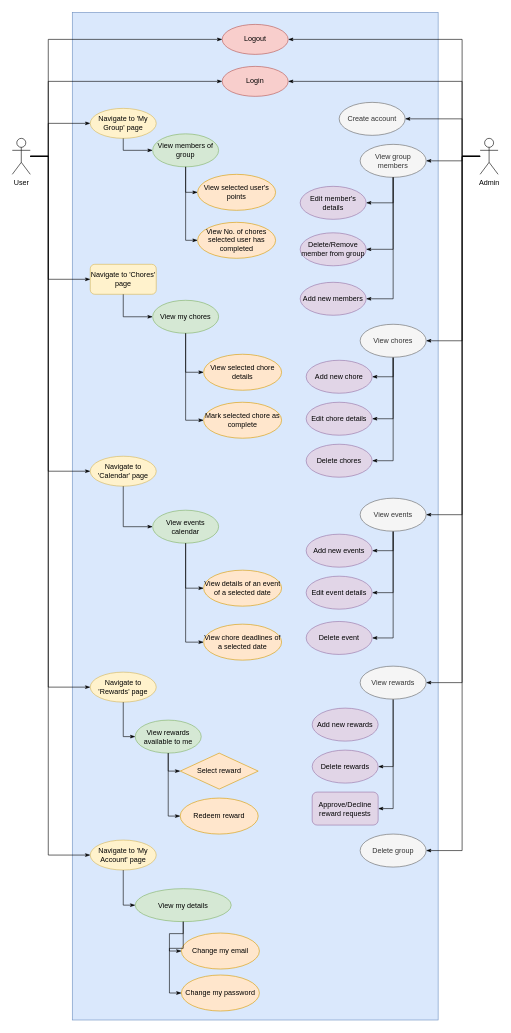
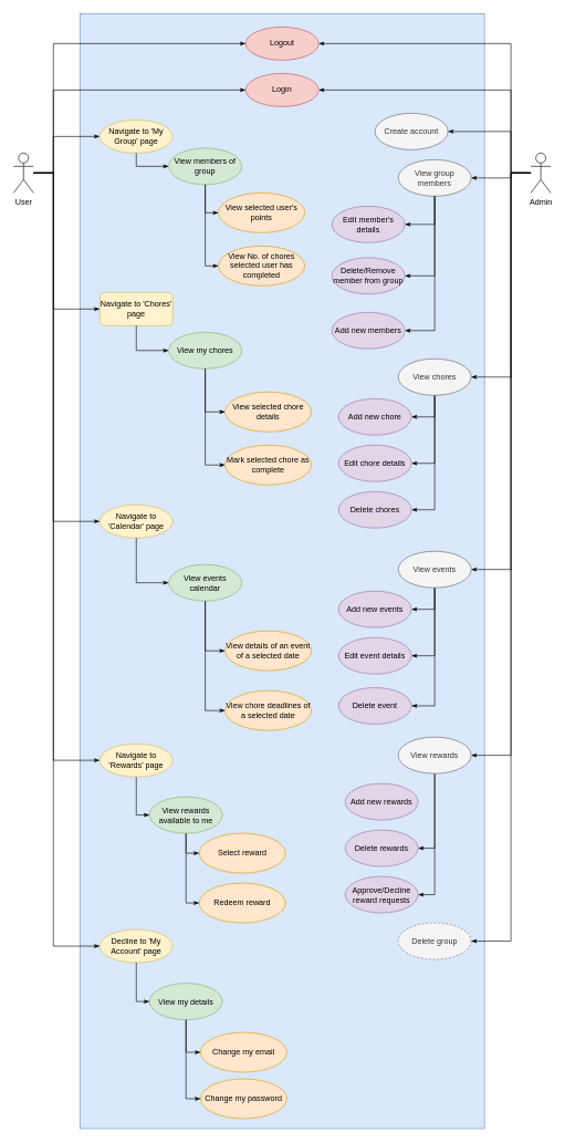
  <mxCell id="0" />
  <mxCell id="1" parent="0" />
  <mxCell id="2" value="" style="rounded=0;whiteSpace=wrap;html=1;fillColor=#dae8fc;strokeColor=#6c8ebf;" vertex="1" parent="1"><mxGeometry x="120" y="20" width="610" height="1680" as="geometry" /></mxCell>
  <mxCell id="3" value="User" style="shape=umlActor;verticalLabelPosition=bottom;verticalAlign=top;html=1;outlineConnect=0;" vertex="1" parent="1"><mxGeometry x="20" y="230" width="30" height="60" as="geometry" /></mxCell>
  <mxCell id="4" value="Logout" style="ellipse;whiteSpace=wrap;html=1;fillColor=#f8cecc;strokeColor=#b85450;" vertex="1" parent="1"><mxGeometry x="370" y="40" width="110" height="50" as="geometry" /></mxCell>
  <mxCell id="5" style="edgeStyle=orthogonalEdgeStyle;rounded=0;orthogonalLoop=1;jettySize=auto;html=1;entryX=0;entryY=0.5;entryDx=0;entryDy=0;endArrow=classicThin;endFill=1;" edge="1" parent="1" source="3" target="4"><mxGeometry x="10" y="-1149" as="geometry"><Array as="points"><mxPoint x="80" y="260" /><mxPoint x="80" y="65" /></Array></mxGeometry></mxCell>
  <mxCell id="6" value="Login" style="ellipse;whiteSpace=wrap;html=1;fillColor=#f8cecc;strokeColor=#b85450;" vertex="1" parent="1"><mxGeometry x="370" y="110" width="110" height="50" as="geometry" /></mxCell>
  <mxCell id="7" style="edgeStyle=orthogonalEdgeStyle;rounded=0;orthogonalLoop=1;jettySize=auto;html=1;entryX=0;entryY=0.5;entryDx=0;entryDy=0;endArrow=classicThin;endFill=1;" edge="1" parent="1" source="3" target="6"><mxGeometry x="10" y="-1149" as="geometry"><Array as="points"><mxPoint x="80" y="260" /><mxPoint x="80" y="135" /></Array></mxGeometry></mxCell>
  <mxCell id="8" value="" style="group" vertex="1" connectable="0" parent="1"><mxGeometry x="150" y="440" width="319" height="290" as="geometry" /></mxCell>
  <mxCell id="9" value="Navigate to 'Chores' page" style="whiteSpace=wrap;html=1;fillColor=#fff2cc;strokeColor=#d6b656;rounded=1;" vertex="1" parent="8"><mxGeometry width="110" height="50" as="geometry" /></mxCell>
  <mxCell id="10" value="View my chores" style="ellipse;whiteSpace=wrap;html=1;fillColor=#d5e8d4;strokeColor=#82b366;" vertex="1" parent="8"><mxGeometry x="104" y="60" width="110" height="55" as="geometry" /></mxCell>
  <mxCell id="11" style="edgeStyle=orthogonalEdgeStyle;rounded=0;orthogonalLoop=1;jettySize=auto;html=1;entryX=0;entryY=0.5;entryDx=0;entryDy=0;endArrow=classicThin;endFill=1;" edge="1" parent="8" source="9" target="10"><mxGeometry relative="1" as="geometry" /></mxCell>
  <mxCell id="12" value="Mark selected chore as complete" style="ellipse;whiteSpace=wrap;html=1;fillColor=#ffe6cc;strokeColor=#d79b00;" vertex="1" parent="8"><mxGeometry x="189" y="230" width="130" height="60" as="geometry" /></mxCell>
  <mxCell id="13" style="edgeStyle=orthogonalEdgeStyle;rounded=0;orthogonalLoop=1;jettySize=auto;html=1;entryX=0;entryY=0.5;entryDx=0;entryDy=0;endArrow=classicThin;endFill=1;" edge="1" parent="8" source="10" target="12"><mxGeometry relative="1" as="geometry" /></mxCell>
  <mxCell id="14" value="View selected chore details" style="ellipse;whiteSpace=wrap;html=1;fillColor=#ffe6cc;strokeColor=#d79b00;" vertex="1" parent="8"><mxGeometry x="189" y="150" width="130" height="60" as="geometry" /></mxCell>
  <mxCell id="15" style="edgeStyle=orthogonalEdgeStyle;rounded=0;orthogonalLoop=1;jettySize=auto;html=1;entryX=0;entryY=0.5;entryDx=0;entryDy=0;endArrow=classicThin;endFill=1;" edge="1" parent="8" source="10" target="14"><mxGeometry relative="1" as="geometry" /></mxCell>
  <mxCell id="16" style="edgeStyle=orthogonalEdgeStyle;rounded=0;orthogonalLoop=1;jettySize=auto;html=1;entryX=0;entryY=0.5;entryDx=0;entryDy=0;endArrow=classicThin;endFill=1;" edge="1" parent="1" source="3" target="9"><mxGeometry x="10" y="-1149" as="geometry"><Array as="points"><mxPoint x="80" y="260" /><mxPoint x="80" y="465" /></Array></mxGeometry></mxCell>
  <mxCell id="17" value="" style="group" vertex="1" connectable="0" parent="1"><mxGeometry x="150" y="760" width="319" height="340" as="geometry" /></mxCell>
  <mxCell id="18" value="Navigate to 'Calendar' page" style="ellipse;whiteSpace=wrap;html=1;fillColor=#fff2cc;strokeColor=#d6b656;" vertex="1" parent="17"><mxGeometry width="110" height="50" as="geometry" /></mxCell>
  <mxCell id="19" value="View events calendar" style="ellipse;whiteSpace=wrap;html=1;fillColor=#d5e8d4;strokeColor=#82b366;" vertex="1" parent="17"><mxGeometry x="104" y="90" width="110" height="55" as="geometry" /></mxCell>
  <mxCell id="20" style="edgeStyle=orthogonalEdgeStyle;rounded=0;orthogonalLoop=1;jettySize=auto;html=1;entryX=0;entryY=0.5;entryDx=0;entryDy=0;endArrow=classicThin;endFill=1;" edge="1" parent="17" source="18" target="19"><mxGeometry relative="1" as="geometry" /></mxCell>
  <mxCell id="21" value="View details of an event of a selected date" style="ellipse;whiteSpace=wrap;html=1;fillColor=#ffe6cc;strokeColor=#d79b00;" vertex="1" parent="17"><mxGeometry x="189" y="190" width="130" height="60" as="geometry" /></mxCell>
  <mxCell id="22" style="edgeStyle=orthogonalEdgeStyle;rounded=0;orthogonalLoop=1;jettySize=auto;html=1;entryX=0;entryY=0.5;entryDx=0;entryDy=0;endArrow=classicThin;endFill=1;" edge="1" parent="17" source="19" target="21"><mxGeometry relative="1" as="geometry" /></mxCell>
  <mxCell id="23" value="View chore deadlines of a selected date" style="ellipse;whiteSpace=wrap;html=1;fillColor=#ffe6cc;strokeColor=#d79b00;" vertex="1" parent="17"><mxGeometry x="189" y="280" width="130" height="60" as="geometry" /></mxCell>
  <mxCell id="24" style="edgeStyle=orthogonalEdgeStyle;rounded=0;orthogonalLoop=1;jettySize=auto;html=1;entryX=0;entryY=0.5;entryDx=0;entryDy=0;endArrow=classicThin;endFill=1;" edge="1" parent="17" source="19" target="23"><mxGeometry relative="1" as="geometry" /></mxCell>
  <mxCell id="25" style="edgeStyle=orthogonalEdgeStyle;rounded=0;orthogonalLoop=1;jettySize=auto;html=1;entryX=0;entryY=0.5;entryDx=0;entryDy=0;endArrow=classicThin;endFill=1;" edge="1" parent="1" source="3" target="18"><mxGeometry x="10" y="-1149" as="geometry"><Array as="points"><mxPoint x="80" y="260" /><mxPoint x="80" y="785" /></Array></mxGeometry></mxCell>
  <mxCell id="26" value="" style="group" vertex="1" connectable="0" parent="1"><mxGeometry x="150" y="1120" width="280" height="270" as="geometry" /></mxCell>
  <mxCell id="27" value="Navigate to 'Rewards' page" style="ellipse;whiteSpace=wrap;html=1;fillColor=#fff2cc;strokeColor=#d6b656;" vertex="1" parent="26"><mxGeometry width="110" height="50" as="geometry" /></mxCell>
  <mxCell id="28" value="View rewards available to me" style="ellipse;whiteSpace=wrap;html=1;fillColor=#d5e8d4;strokeColor=#82b366;" vertex="1" parent="26"><mxGeometry x="75" y="80" width="110" height="55" as="geometry" /></mxCell>
  <mxCell id="29" style="edgeStyle=orthogonalEdgeStyle;rounded=0;orthogonalLoop=1;jettySize=auto;html=1;entryX=0;entryY=0.5;entryDx=0;entryDy=0;endArrow=classicThin;endFill=1;" edge="1" parent="26" source="27" target="28"><mxGeometry relative="1" as="geometry" /></mxCell>
- <mxCell id="30" value="Select reward" style="rhombus;whiteSpace=wrap;html=1;fillColor=#ffe6cc;strokeColor=#d79b00;" vertex="1" parent="26"><mxGeometry x="150" y="135" width="130" height="60" as="geometry" /></mxCell>
+ <mxCell id="30" value="Select reward" style="ellipse;whiteSpace=wrap;html=1;fillColor=#ffe6cc;strokeColor=#d79b00;" vertex="1" parent="26"><mxGeometry x="150" y="135" width="130" height="60" as="geometry" /></mxCell>
  <mxCell id="31" style="edgeStyle=orthogonalEdgeStyle;rounded=0;orthogonalLoop=1;jettySize=auto;html=1;entryX=0;entryY=0.5;entryDx=0;entryDy=0;endArrow=classicThin;endFill=1;" edge="1" parent="26" source="28" target="30"><mxGeometry relative="1" as="geometry" /></mxCell>
  <mxCell id="32" value="Redeem reward" style="ellipse;whiteSpace=wrap;html=1;fillColor=#ffe6cc;strokeColor=#d79b00;" vertex="1" parent="26"><mxGeometry x="150" y="210" width="130" height="60" as="geometry" /></mxCell>
  <mxCell id="33" style="edgeStyle=orthogonalEdgeStyle;rounded=0;orthogonalLoop=1;jettySize=auto;html=1;entryX=0;entryY=0.5;entryDx=0;entryDy=0;endArrow=classicThin;endFill=1;" edge="1" parent="26" source="28" target="32"><mxGeometry relative="1" as="geometry" /></mxCell>
  <mxCell id="34" style="edgeStyle=orthogonalEdgeStyle;rounded=0;orthogonalLoop=1;jettySize=auto;html=1;entryX=0;entryY=0.5;entryDx=0;entryDy=0;endArrow=classicThin;endFill=1;" edge="1" parent="1" source="3" target="27"><mxGeometry x="10" y="-1149" as="geometry"><Array as="points"><mxPoint x="80" y="260" /><mxPoint x="80" y="1145" /></Array></mxGeometry></mxCell>
  <mxCell id="35" value="" style="group" vertex="1" connectable="0" parent="1"><mxGeometry x="150" y="1400" width="282" height="285" as="geometry" /></mxCell>
- <mxCell id="36" value="Navigate to 'My Account' page" style="ellipse;whiteSpace=wrap;html=1;fillColor=#fff2cc;strokeColor=#d6b656;" vertex="1" parent="35"><mxGeometry width="110" height="50" as="geometry" /></mxCell>
- <mxCell id="37" value="View my details" style="ellipse;whiteSpace=wrap;html=1;fillColor=#d5e8d4;strokeColor=#82b366;" vertex="1" parent="35"><mxGeometry x="75" y="81" width="160" height="55" as="geometry" /></mxCell>
+ <mxCell id="36" value="Decline to 'My Account' page" style="ellipse;whiteSpace=wrap;html=1;fillColor=#fff2cc;strokeColor=#d6b656;" vertex="1" parent="35"><mxGeometry width="110" height="50" as="geometry" /></mxCell>
+ <mxCell id="37" value="View my details" style="ellipse;whiteSpace=wrap;html=1;fillColor=#d5e8d4;strokeColor=#82b366;" vertex="1" parent="35"><mxGeometry x="75" y="81" width="110" height="55" as="geometry" /></mxCell>
  <mxCell id="38" style="edgeStyle=orthogonalEdgeStyle;rounded=0;orthogonalLoop=1;jettySize=auto;html=1;entryX=0;entryY=0.5;entryDx=0;entryDy=0;endArrow=classicThin;endFill=1;" edge="1" parent="35" source="36" target="37"><mxGeometry relative="1" as="geometry" /></mxCell>
  <mxCell id="39" value="Change my email" style="ellipse;whiteSpace=wrap;html=1;fillColor=#ffe6cc;strokeColor=#d79b00;" vertex="1" parent="35"><mxGeometry x="152" y="155" width="130" height="60" as="geometry" /></mxCell>
  <mxCell id="40" style="edgeStyle=orthogonalEdgeStyle;rounded=0;orthogonalLoop=1;jettySize=auto;html=1;entryX=0;entryY=0.5;entryDx=0;entryDy=0;endArrow=classicThin;endFill=1;" edge="1" parent="35" source="37" target="39"><mxGeometry relative="1" as="geometry" /></mxCell>
  <mxCell id="41" value="Change my password" style="ellipse;whiteSpace=wrap;html=1;fillColor=#ffe6cc;strokeColor=#d79b00;" vertex="1" parent="35"><mxGeometry x="152" y="225" width="130" height="60" as="geometry" /></mxCell>
  <mxCell id="42" style="edgeStyle=orthogonalEdgeStyle;rounded=0;orthogonalLoop=1;jettySize=auto;html=1;entryX=0;entryY=0.5;entryDx=0;entryDy=0;endArrow=classicThin;endFill=1;" edge="1" parent="35" source="37" target="41"><mxGeometry relative="1" as="geometry" /></mxCell>
  <mxCell id="43" style="edgeStyle=orthogonalEdgeStyle;rounded=0;orthogonalLoop=1;jettySize=auto;html=1;entryX=0;entryY=0.5;entryDx=0;entryDy=0;endArrow=classicThin;endFill=1;" edge="1" parent="1" source="3" target="36"><mxGeometry x="10" y="-1149" as="geometry"><Array as="points"><mxPoint x="80" y="260" /><mxPoint x="80" y="1425" /></Array></mxGeometry></mxCell>
  <mxCell id="44" style="edgeStyle=orthogonalEdgeStyle;rounded=0;orthogonalLoop=1;jettySize=auto;html=1;entryX=1;entryY=0.5;entryDx=0;entryDy=0;endArrow=classicThin;endFill=1;" edge="1" parent="1" source="46" target="4"><mxGeometry x="10" y="-1149" as="geometry"><Array as="points"><mxPoint x="770" y="260" /><mxPoint x="770" y="65" /></Array></mxGeometry></mxCell>
  <mxCell id="45" style="edgeStyle=orthogonalEdgeStyle;rounded=0;orthogonalLoop=1;jettySize=auto;html=1;entryX=1;entryY=0.5;entryDx=0;entryDy=0;endArrow=classicThin;endFill=1;" edge="1" parent="1" source="46" target="6"><mxGeometry x="10" y="-1149" as="geometry"><Array as="points"><mxPoint x="770" y="260" /><mxPoint x="770" y="135" /></Array></mxGeometry></mxCell>
  <mxCell id="46" value="Admin" style="shape=umlActor;verticalLabelPosition=bottom;verticalAlign=top;html=1;outlineConnect=0;" vertex="1" parent="1"><mxGeometry x="800" y="230" width="30" height="60" as="geometry" /></mxCell>
  <mxCell id="47" style="edgeStyle=orthogonalEdgeStyle;rounded=0;orthogonalLoop=1;jettySize=auto;html=1;entryX=0;entryY=0.5;entryDx=0;entryDy=0;endArrow=classicThin;endFill=1;" edge="1" parent="1" source="3" target="88"><mxGeometry x="10" y="-1149" as="geometry"><Array as="points"><mxPoint x="80" y="260" /><mxPoint x="80" y="205" /></Array></mxGeometry></mxCell>
  <mxCell id="48" value="" style="group" vertex="1" connectable="0" parent="1"><mxGeometry x="510" y="540" width="200" height="255" as="geometry" /></mxCell>
  <mxCell id="49" style="edgeStyle=orthogonalEdgeStyle;rounded=0;orthogonalLoop=1;jettySize=auto;html=1;entryX=1;entryY=0.5;entryDx=0;entryDy=0;endArrow=classicThin;endFill=1;" edge="1" parent="48" source="52" target="53"><mxGeometry relative="1" as="geometry" /></mxCell>
  <mxCell id="50" style="edgeStyle=orthogonalEdgeStyle;rounded=0;orthogonalLoop=1;jettySize=auto;html=1;entryX=1;entryY=0.5;entryDx=0;entryDy=0;endArrow=classicThin;endFill=1;" edge="1" parent="48" source="52" target="54"><mxGeometry relative="1" as="geometry" /></mxCell>
  <mxCell id="51" style="edgeStyle=orthogonalEdgeStyle;rounded=0;orthogonalLoop=1;jettySize=auto;html=1;entryX=1;entryY=0.5;entryDx=0;entryDy=0;endArrow=classicThin;endFill=1;" edge="1" parent="48" source="52" target="55"><mxGeometry relative="1" as="geometry" /></mxCell>
  <mxCell id="52" value="View chores" style="ellipse;whiteSpace=wrap;html=1;fillColor=#f5f5f5;strokeColor=#666666;fontColor=#333333;" vertex="1" parent="48"><mxGeometry x="90" width="110" height="55" as="geometry" /></mxCell>
  <mxCell id="53" value="Add new chore" style="ellipse;whiteSpace=wrap;html=1;fillColor=#e1d5e7;strokeColor=#9673a6;" vertex="1" parent="48"><mxGeometry y="60" width="110" height="55" as="geometry" /></mxCell>
  <mxCell id="54" value="Edit chore details" style="ellipse;whiteSpace=wrap;html=1;fillColor=#e1d5e7;strokeColor=#9673a6;" vertex="1" parent="48"><mxGeometry y="130" width="110" height="55" as="geometry" /></mxCell>
  <mxCell id="55" value="Delete chores" style="ellipse;whiteSpace=wrap;html=1;fillColor=#e1d5e7;strokeColor=#9673a6;" vertex="1" parent="48"><mxGeometry y="200" width="110" height="55" as="geometry" /></mxCell>
  <mxCell id="56" style="edgeStyle=orthogonalEdgeStyle;rounded=0;orthogonalLoop=1;jettySize=auto;html=1;entryX=1;entryY=0.5;entryDx=0;entryDy=0;endArrow=classicThin;endFill=1;" edge="1" parent="1" source="46" target="52"><mxGeometry x="10" y="-1149" as="geometry"><Array as="points"><mxPoint x="770" y="260" /><mxPoint x="770" y="568" /></Array></mxGeometry></mxCell>
  <mxCell id="57" value="" style="group" vertex="1" connectable="0" parent="1"><mxGeometry x="510" y="830" width="200" height="260.5" as="geometry" /></mxCell>
  <mxCell id="58" style="edgeStyle=orthogonalEdgeStyle;rounded=0;orthogonalLoop=1;jettySize=auto;html=1;entryX=1;entryY=0.5;entryDx=0;entryDy=0;endArrow=classicThin;endFill=1;" edge="1" parent="57" source="61" target="62"><mxGeometry relative="1" as="geometry" /></mxCell>
  <mxCell id="59" style="edgeStyle=orthogonalEdgeStyle;rounded=0;orthogonalLoop=1;jettySize=auto;html=1;entryX=1;entryY=0.5;entryDx=0;entryDy=0;endArrow=classicThin;endFill=1;" edge="1" parent="57" source="61" target="63"><mxGeometry relative="1" as="geometry" /></mxCell>
  <mxCell id="60" style="edgeStyle=orthogonalEdgeStyle;rounded=0;orthogonalLoop=1;jettySize=auto;html=1;entryX=1;entryY=0.5;entryDx=0;entryDy=0;endArrow=classicThin;endFill=1;" edge="1" parent="57" source="61" target="64"><mxGeometry relative="1" as="geometry" /></mxCell>
  <mxCell id="61" value="View events" style="ellipse;whiteSpace=wrap;html=1;fillColor=#f5f5f5;strokeColor=#666666;fontColor=#333333;" vertex="1" parent="57"><mxGeometry x="90" width="110" height="55" as="geometry" /></mxCell>
  <mxCell id="62" value="Add new events" style="ellipse;whiteSpace=wrap;html=1;fillColor=#e1d5e7;strokeColor=#9673a6;" vertex="1" parent="57"><mxGeometry y="60" width="110" height="55" as="geometry" /></mxCell>
  <mxCell id="63" value="Edit event details" style="ellipse;whiteSpace=wrap;html=1;fillColor=#e1d5e7;strokeColor=#9673a6;" vertex="1" parent="57"><mxGeometry y="130" width="110" height="55" as="geometry" /></mxCell>
  <mxCell id="64" value="Delete event" style="ellipse;whiteSpace=wrap;html=1;fillColor=#e1d5e7;strokeColor=#9673a6;" vertex="1" parent="57"><mxGeometry y="205.5" width="110" height="55" as="geometry" /></mxCell>
  <mxCell id="65" style="edgeStyle=orthogonalEdgeStyle;rounded=0;orthogonalLoop=1;jettySize=auto;html=1;entryX=1;entryY=0.5;entryDx=0;entryDy=0;endArrow=classicThin;endFill=1;" edge="1" parent="1" source="46" target="61"><mxGeometry x="10" y="-1149" as="geometry"><Array as="points"><mxPoint x="770" y="260" /><mxPoint x="770" y="858" /></Array></mxGeometry></mxCell>
  <mxCell id="66" value="Create account" style="ellipse;whiteSpace=wrap;html=1;fillColor=#f5f5f5;strokeColor=#666666;fontColor=#333333;" vertex="1" parent="1"><mxGeometry x="565" y="170" width="110" height="55" as="geometry" /></mxCell>
  <mxCell id="67" style="edgeStyle=orthogonalEdgeStyle;rounded=0;orthogonalLoop=1;jettySize=auto;html=1;entryX=1;entryY=0.5;entryDx=0;entryDy=0;endArrow=classicThin;endFill=1;" edge="1" parent="1" source="46" target="66"><mxGeometry x="10" y="-1149" as="geometry"><Array as="points"><mxPoint x="770" y="260" /><mxPoint x="770" y="198" /></Array></mxGeometry></mxCell>
  <mxCell id="68" value="" style="group" vertex="1" connectable="0" parent="1"><mxGeometry x="500" y="240" width="210" height="285" as="geometry" /></mxCell>
  <mxCell id="69" value="View group members" style="ellipse;whiteSpace=wrap;html=1;fillColor=#f5f5f5;strokeColor=#666666;fontColor=#333333;" vertex="1" parent="68"><mxGeometry x="100" width="110" height="55" as="geometry" /></mxCell>
  <mxCell id="70" value="Edit member's details" style="ellipse;whiteSpace=wrap;html=1;fillColor=#e1d5e7;strokeColor=#9673a6;" vertex="1" parent="68"><mxGeometry y="70" width="110" height="55" as="geometry" /></mxCell>
  <mxCell id="71" style="edgeStyle=orthogonalEdgeStyle;rounded=0;orthogonalLoop=1;jettySize=auto;html=1;entryX=1;entryY=0.5;entryDx=0;entryDy=0;endArrow=classicThin;endFill=1;" edge="1" parent="68" source="69" target="70"><mxGeometry relative="1" as="geometry" /></mxCell>
  <mxCell id="72" value="Delete/Remove member from group" style="ellipse;whiteSpace=wrap;html=1;fillColor=#e1d5e7;strokeColor=#9673a6;" vertex="1" parent="68"><mxGeometry y="147.5" width="110" height="55" as="geometry" /></mxCell>
  <mxCell id="73" style="edgeStyle=orthogonalEdgeStyle;rounded=0;orthogonalLoop=1;jettySize=auto;html=1;entryX=1;entryY=0.5;entryDx=0;entryDy=0;endArrow=classicThin;endFill=1;" edge="1" parent="68" source="69" target="72"><mxGeometry relative="1" as="geometry" /></mxCell>
  <mxCell id="74" value="Add new members" style="ellipse;whiteSpace=wrap;html=1;fillColor=#e1d5e7;strokeColor=#9673a6;" vertex="1" parent="68"><mxGeometry y="230" width="110" height="55" as="geometry" /></mxCell>
  <mxCell id="75" style="edgeStyle=orthogonalEdgeStyle;rounded=0;orthogonalLoop=1;jettySize=auto;html=1;entryX=1;entryY=0.5;entryDx=0;entryDy=0;endArrow=classicThin;endFill=1;" edge="1" parent="68" source="69" target="74"><mxGeometry relative="1" as="geometry" /></mxCell>
  <mxCell id="76" value="" style="group" vertex="1" connectable="0" parent="1"><mxGeometry x="520" y="1110" width="190" height="265" as="geometry" /></mxCell>
  <mxCell id="77" style="edgeStyle=orthogonalEdgeStyle;rounded=0;orthogonalLoop=1;jettySize=auto;html=1;entryX=1;entryY=0.5;entryDx=0;entryDy=0;endArrow=classicThin;endFill=1;" edge="1" parent="76" source="79" target="81"><mxGeometry relative="1" as="geometry" /></mxCell>
  <mxCell id="78" style="edgeStyle=orthogonalEdgeStyle;rounded=0;orthogonalLoop=1;jettySize=auto;html=1;entryX=1;entryY=0.5;entryDx=0;entryDy=0;endArrow=classicThin;endFill=1;" edge="1" parent="76" source="79" target="82"><mxGeometry relative="1" as="geometry" /></mxCell>
  <mxCell id="79" value="View rewards" style="ellipse;whiteSpace=wrap;html=1;fillColor=#f5f5f5;strokeColor=#666666;fontColor=#333333;" vertex="1" parent="76"><mxGeometry x="80" width="110" height="55" as="geometry" /></mxCell>
  <mxCell id="80" value="Add new rewards" style="ellipse;whiteSpace=wrap;html=1;fillColor=#e1d5e7;strokeColor=#9673a6;" vertex="1" parent="76"><mxGeometry y="70" width="110" height="55" as="geometry" /></mxCell>
  <mxCell id="81" value="Delete rewards" style="ellipse;whiteSpace=wrap;html=1;fillColor=#e1d5e7;strokeColor=#9673a6;" vertex="1" parent="76"><mxGeometry y="140" width="110" height="55" as="geometry" /></mxCell>
- <mxCell id="82" value="Approve/Decline reward requests" style="whiteSpace=wrap;html=1;fillColor=#e1d5e7;strokeColor=#9673a6;rounded=1;" vertex="1" parent="76"><mxGeometry y="210" width="110" height="55" as="geometry" /></mxCell>
- <mxCell id="83" value="Delete group" style="ellipse;whiteSpace=wrap;html=1;fillColor=#f5f5f5;strokeColor=#666666;fontColor=#333333;" vertex="1" parent="1"><mxGeometry x="600" y="1390" width="110" height="55" as="geometry" /></mxCell>
+ <mxCell id="82" value="Approve/Decline reward requests" style="ellipse;whiteSpace=wrap;html=1;fillColor=#e1d5e7;strokeColor=#9673a6;" vertex="1" parent="76"><mxGeometry y="210" width="110" height="55" as="geometry" /></mxCell>
+ <mxCell id="83" value="Delete group" style="ellipse;whiteSpace=wrap;html=1;fillColor=#f5f5f5;strokeColor=#666666;fontColor=#333333;dashed=1;" vertex="1" parent="1"><mxGeometry x="600" y="1390" width="110" height="55" as="geometry" /></mxCell>
  <mxCell id="84" style="edgeStyle=orthogonalEdgeStyle;rounded=0;orthogonalLoop=1;jettySize=auto;html=1;entryX=1;entryY=0.5;entryDx=0;entryDy=0;endArrow=classicThin;endFill=1;" edge="1" parent="1" source="46" target="69"><mxGeometry x="10" y="-1149" as="geometry"><Array as="points"><mxPoint x="770" y="260" /><mxPoint x="770" y="268" /></Array></mxGeometry></mxCell>
  <mxCell id="85" style="edgeStyle=orthogonalEdgeStyle;rounded=0;orthogonalLoop=1;jettySize=auto;html=1;entryX=1;entryY=0.5;entryDx=0;entryDy=0;endArrow=classicThin;endFill=1;" edge="1" parent="1" source="46" target="79"><mxGeometry x="10" y="-1149" as="geometry"><Array as="points"><mxPoint x="770" y="260" /><mxPoint x="770" y="1138" /></Array></mxGeometry></mxCell>
  <mxCell id="86" style="edgeStyle=orthogonalEdgeStyle;rounded=0;orthogonalLoop=1;jettySize=auto;html=1;entryX=1;entryY=0.5;entryDx=0;entryDy=0;endArrow=classicThin;endFill=1;" edge="1" parent="1" source="46" target="83"><mxGeometry x="10" y="-1149" as="geometry"><Array as="points"><mxPoint x="770" y="260" /><mxPoint x="770" y="1418" /></Array></mxGeometry></mxCell>
  <mxCell id="87" value="" style="group" vertex="1" connectable="0" parent="1"><mxGeometry x="150" y="180" width="309" height="250" as="geometry" /></mxCell>
  <mxCell id="88" value="Navigate to 'My Group' page" style="ellipse;whiteSpace=wrap;html=1;fillColor=#fff2cc;strokeColor=#d6b656;" vertex="1" parent="87"><mxGeometry width="110" height="50" as="geometry" /></mxCell>
  <mxCell id="89" value="View members of group" style="ellipse;whiteSpace=wrap;html=1;fillColor=#d5e8d4;strokeColor=#82b366;" vertex="1" parent="87"><mxGeometry x="104" y="42.5" width="110" height="55" as="geometry" /></mxCell>
  <mxCell id="90" style="edgeStyle=orthogonalEdgeStyle;rounded=0;orthogonalLoop=1;jettySize=auto;html=1;entryX=0;entryY=0.5;entryDx=0;entryDy=0;endArrow=classicThin;endFill=1;" edge="1" parent="87" source="88" target="89"><mxGeometry as="geometry" /></mxCell>
  <mxCell id="91" value="View selected user's points" style="ellipse;whiteSpace=wrap;html=1;fillColor=#ffe6cc;strokeColor=#d79b00;" vertex="1" parent="87"><mxGeometry x="179" y="110" width="130" height="60" as="geometry" /></mxCell>
  <mxCell id="92" style="edgeStyle=orthogonalEdgeStyle;rounded=0;orthogonalLoop=1;jettySize=auto;html=1;entryX=0;entryY=0.5;entryDx=0;entryDy=0;endArrow=classicThin;endFill=1;" edge="1" parent="87" source="89" target="91"><mxGeometry as="geometry" /></mxCell>
  <mxCell id="93" value="View No. of chores selected user has completed" style="ellipse;whiteSpace=wrap;html=1;fillColor=#ffe6cc;strokeColor=#d79b00;" vertex="1" parent="87"><mxGeometry x="179" y="190" width="130" height="60" as="geometry" /></mxCell>
  <mxCell id="94" style="edgeStyle=orthogonalEdgeStyle;rounded=0;orthogonalLoop=1;jettySize=auto;html=1;entryX=0;entryY=0.5;entryDx=0;entryDy=0;endArrow=classicThin;endFill=1;" edge="1" parent="87" source="89" target="93"><mxGeometry as="geometry" /></mxCell>
